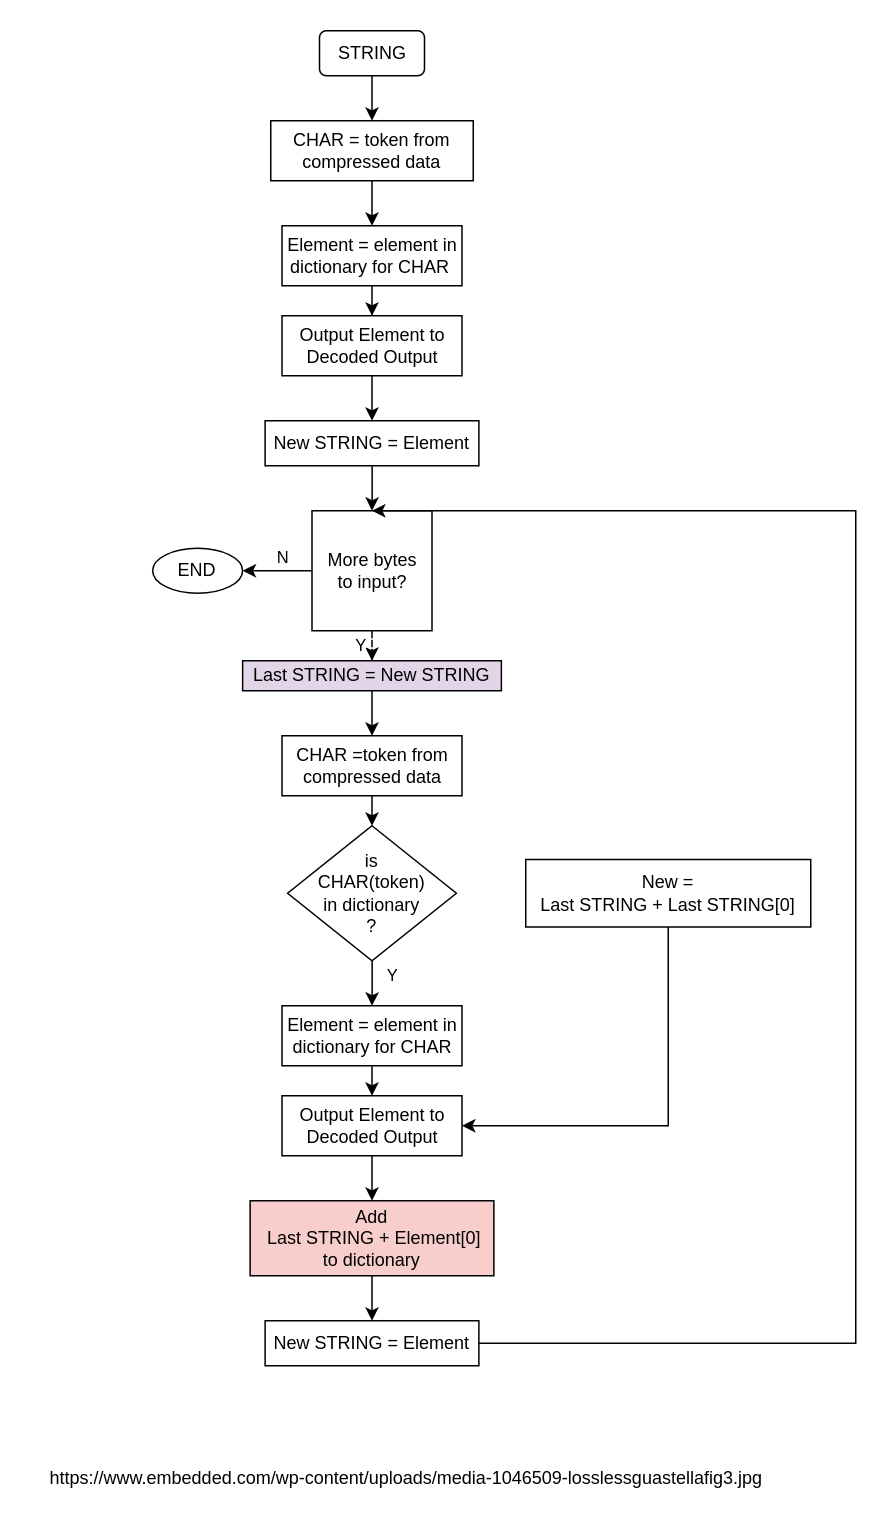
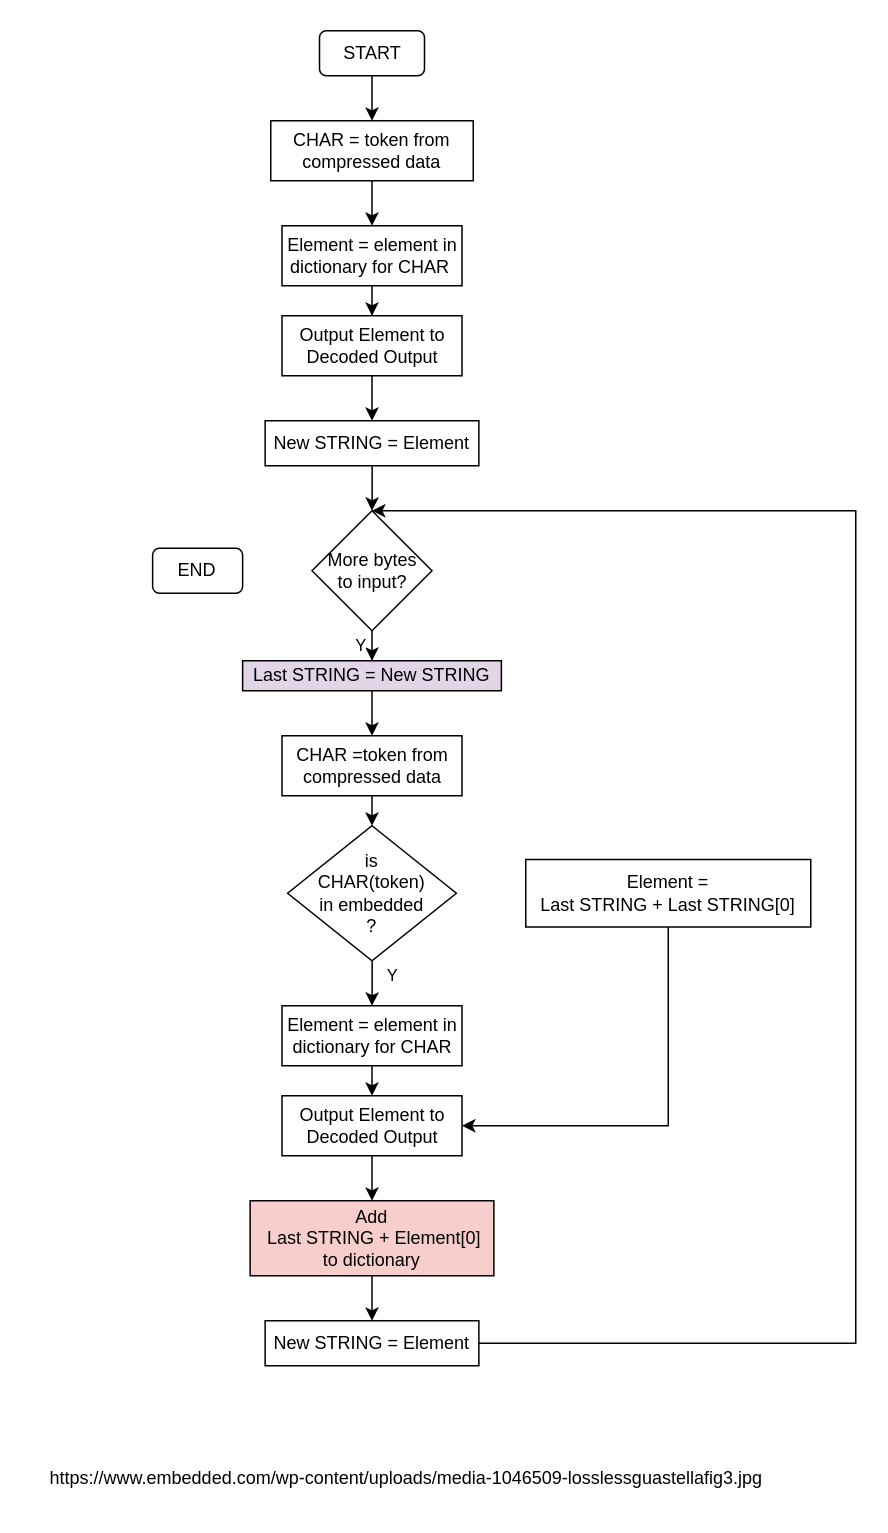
  <mxCell id="0" />
  <mxCell id="1" parent="0" />
  <mxCell id="2" style="edgeStyle=orthogonalEdgeStyle;rounded=0;orthogonalLoop=1;jettySize=auto;html=1;entryX=0.5;entryY=0;entryDx=0;entryDy=0;" edge="1" parent="1" source="3" target="7"><mxGeometry relative="1" as="geometry" /></mxCell>
  <mxCell id="3" value="CHAR = token from compressed data" style="rounded=0;whiteSpace=wrap;html=1;" vertex="1" parent="1"><mxGeometry x="180" y="80" width="135" height="40" as="geometry" /></mxCell>
  <mxCell id="4" style="edgeStyle=orthogonalEdgeStyle;rounded=0;orthogonalLoop=1;jettySize=auto;html=1;entryX=0.5;entryY=0;entryDx=0;entryDy=0;" edge="1" parent="1" source="5" target="3"><mxGeometry relative="1" as="geometry" /></mxCell>
- <mxCell id="5" value="STRING" style="rounded=1;whiteSpace=wrap;html=1;" vertex="1" parent="1"><mxGeometry x="212.5" y="20" width="70" height="30" as="geometry" /></mxCell>
+ <mxCell id="5" value="START" style="rounded=1;whiteSpace=wrap;html=1;" vertex="1" parent="1"><mxGeometry x="212.5" y="20" width="70" height="30" as="geometry" /></mxCell>
  <mxCell id="6" style="edgeStyle=orthogonalEdgeStyle;rounded=0;orthogonalLoop=1;jettySize=auto;html=1;entryX=0.5;entryY=0;entryDx=0;entryDy=0;" edge="1" parent="1" source="7" target="9"><mxGeometry relative="1" as="geometry" /></mxCell>
  <mxCell id="7" value="Element = element in dictionary for CHAR&amp;nbsp;" style="rounded=0;whiteSpace=wrap;html=1;" vertex="1" parent="1"><mxGeometry x="187.5" y="150" width="120" height="40" as="geometry" /></mxCell>
  <mxCell id="8" style="edgeStyle=orthogonalEdgeStyle;rounded=0;orthogonalLoop=1;jettySize=auto;html=1;entryX=0.5;entryY=0;entryDx=0;entryDy=0;" edge="1" parent="1" source="9" target="11"><mxGeometry relative="1" as="geometry" /></mxCell>
  <mxCell id="9" value="Output Element to Decoded Output" style="rounded=0;whiteSpace=wrap;html=1;" vertex="1" parent="1"><mxGeometry x="187.5" y="210" width="120" height="40" as="geometry" /></mxCell>
  <mxCell id="10" value="" style="edgeStyle=orthogonalEdgeStyle;rounded=0;orthogonalLoop=1;jettySize=auto;html=1;" edge="1" parent="1" source="11" target="16"><mxGeometry relative="1" as="geometry" /></mxCell>
  <mxCell id="11" value="New STRING = Element" style="rounded=0;whiteSpace=wrap;html=1;" vertex="1" parent="1"><mxGeometry x="176.25" y="280" width="142.5" height="30" as="geometry" /></mxCell>
- <mxCell id="12" style="edgeStyle=orthogonalEdgeStyle;rounded=0;orthogonalLoop=1;jettySize=auto;html=1;entryX=0.5;entryY=0;entryDx=0;entryDy=0;dashed=1;" edge="1" parent="1" source="16" target="18"><mxGeometry relative="1" as="geometry" /></mxCell>
+ <mxCell id="12" style="edgeStyle=orthogonalEdgeStyle;rounded=0;orthogonalLoop=1;jettySize=auto;html=1;entryX=0.5;entryY=0;entryDx=0;entryDy=0;" edge="1" parent="1" source="16" target="18"><mxGeometry relative="1" as="geometry" /></mxCell>
  <mxCell id="13" value="Y" style="edgeLabel;html=1;align=center;verticalAlign=middle;resizable=0;points=[];" vertex="1" connectable="0" parent="12"><mxGeometry x="0.648" relative="1" as="geometry"><mxPoint x="-8" as="offset" /></mxGeometry></mxCell>
- <mxCell id="14" style="edgeStyle=orthogonalEdgeStyle;rounded=0;orthogonalLoop=1;jettySize=auto;html=1;exitX=0;exitY=0.5;exitDx=0;exitDy=0;entryX=1;entryY=0.5;entryDx=0;entryDy=0;" edge="1" parent="1" source="16" target="31"><mxGeometry relative="1" as="geometry" /></mxCell>
- <mxCell id="15" value="N" style="edgeLabel;html=1;align=center;verticalAlign=middle;resizable=0;points=[];" vertex="1" connectable="0" parent="14"><mxGeometry x="0.116" y="3" relative="1" as="geometry"><mxPoint x="6" y="-13" as="offset" /></mxGeometry></mxCell>
- <mxCell id="16" value="More bytes &lt;br&gt;to input?" style="whiteSpace=wrap;html=1;rounded=0;" vertex="1" parent="1"><mxGeometry x="207.5" y="340" width="80" height="80" as="geometry" /></mxCell>
+ <mxCell id="16" value="More bytes &lt;br&gt;to input?" style="rhombus;whiteSpace=wrap;html=1;" vertex="1" parent="1"><mxGeometry x="207.5" y="340" width="80" height="80" as="geometry" /></mxCell>
  <mxCell id="17" style="edgeStyle=orthogonalEdgeStyle;rounded=0;orthogonalLoop=1;jettySize=auto;html=1;exitX=0.5;exitY=1;exitDx=0;exitDy=0;entryX=0.5;entryY=0;entryDx=0;entryDy=0;" edge="1" parent="1" source="18" target="20"><mxGeometry relative="1" as="geometry" /></mxCell>
  <mxCell id="18" value="Last STRING = New STRING" style="rounded=0;whiteSpace=wrap;html=1;fillColor=#e1d5e7;" vertex="1" parent="1"><mxGeometry x="161.25" y="440" width="172.5" height="20" as="geometry" /></mxCell>
  <mxCell id="19" style="edgeStyle=orthogonalEdgeStyle;rounded=0;orthogonalLoop=1;jettySize=auto;html=1;exitX=0.5;exitY=1;exitDx=0;exitDy=0;" edge="1" parent="1" source="20" target="23"><mxGeometry relative="1" as="geometry" /></mxCell>
  <mxCell id="20" value="CHAR =token from compressed data" style="rounded=0;whiteSpace=wrap;html=1;" vertex="1" parent="1"><mxGeometry x="187.5" y="490" width="120" height="40" as="geometry" /></mxCell>
  <mxCell id="21" style="edgeStyle=orthogonalEdgeStyle;rounded=0;orthogonalLoop=1;jettySize=auto;html=1;entryX=0.5;entryY=0;entryDx=0;entryDy=0;" edge="1" parent="1" source="23" target="26"><mxGeometry relative="1" as="geometry" /></mxCell>
  <mxCell id="22" value="Y" style="edgeLabel;html=1;align=center;verticalAlign=middle;resizable=0;points=[];" vertex="1" connectable="0" parent="21"><mxGeometry x="0.406" y="2" relative="1" as="geometry"><mxPoint x="11" y="-11" as="offset" /></mxGeometry></mxCell>
- <mxCell id="23" value="is&lt;br&gt;CHAR(token)&lt;br&gt;in dictionary&lt;br&gt;?" style="rhombus;whiteSpace=wrap;html=1;" vertex="1" parent="1"><mxGeometry x="191.25" y="550" width="112.5" height="90" as="geometry" /></mxCell>
+ <mxCell id="23" value="is&lt;br&gt;CHAR(token)&lt;br&gt;in embedded&lt;br&gt;?" style="rhombus;whiteSpace=wrap;html=1;" vertex="1" parent="1"><mxGeometry x="191.25" y="550" width="112.5" height="90" as="geometry" /></mxCell>
  <mxCell id="24" value="https://www.embedded.com/wp-content/uploads/media-1046509-losslessguastellafig3.jpg" style="text;html=1;align=center;verticalAlign=middle;resizable=0;points=[];autosize=1;strokeColor=none;fillColor=none;" vertex="1" parent="1"><mxGeometry x="20" y="970" width="500" height="30" as="geometry" /></mxCell>
  <mxCell id="25" style="edgeStyle=orthogonalEdgeStyle;rounded=0;orthogonalLoop=1;jettySize=auto;html=1;exitX=0.5;exitY=1;exitDx=0;exitDy=0;entryX=0.5;entryY=0;entryDx=0;entryDy=0;" edge="1" parent="1" source="26" target="28"><mxGeometry relative="1" as="geometry" /></mxCell>
  <mxCell id="26" value="Element = element in dictionary for CHAR" style="rounded=0;whiteSpace=wrap;html=1;" vertex="1" parent="1"><mxGeometry x="187.5" y="670" width="120" height="40" as="geometry" /></mxCell>
  <mxCell id="27" style="edgeStyle=orthogonalEdgeStyle;rounded=0;orthogonalLoop=1;jettySize=auto;html=1;exitX=0.5;exitY=1;exitDx=0;exitDy=0;entryX=0.5;entryY=0;entryDx=0;entryDy=0;" edge="1" parent="1" source="28" target="30"><mxGeometry relative="1" as="geometry" /></mxCell>
  <mxCell id="28" value="Output Element to Decoded Output" style="rounded=0;whiteSpace=wrap;html=1;" vertex="1" parent="1"><mxGeometry x="187.5" y="730" width="120" height="40" as="geometry" /></mxCell>
  <mxCell id="29" style="edgeStyle=orthogonalEdgeStyle;rounded=0;orthogonalLoop=1;jettySize=auto;html=1;exitX=0.5;exitY=1;exitDx=0;exitDy=0;entryX=0.5;entryY=0;entryDx=0;entryDy=0;" edge="1" parent="1" source="30" target="33"><mxGeometry relative="1" as="geometry" /></mxCell>
  <mxCell id="30" value="Add&lt;br&gt;&amp;nbsp;Last STRING + Element[0]&lt;br&gt;to dictionary" style="rounded=0;whiteSpace=wrap;html=1;fillColor=#f8cecc;" vertex="1" parent="1"><mxGeometry x="166.25" y="800" width="162.5" height="50" as="geometry" /></mxCell>
- <mxCell id="31" value="END" style="ellipse;whiteSpace=wrap;html=1;" vertex="1" parent="1"><mxGeometry x="101.25" y="365" width="60" height="30" as="geometry" /></mxCell>
+ <mxCell id="31" value="END" style="rounded=1;whiteSpace=wrap;html=1;" vertex="1" parent="1"><mxGeometry x="101.25" y="365" width="60" height="30" as="geometry" /></mxCell>
  <mxCell id="32" style="edgeStyle=orthogonalEdgeStyle;rounded=0;orthogonalLoop=1;jettySize=auto;html=1;exitX=1;exitY=0.5;exitDx=0;exitDy=0;entryX=0.5;entryY=0;entryDx=0;entryDy=0;" edge="1" parent="1" source="33" target="16"><mxGeometry relative="1" as="geometry"><mxPoint x="248" y="330" as="targetPoint" /><Array as="points"><mxPoint x="570" y="895" /><mxPoint x="570" y="340" /></Array></mxGeometry></mxCell>
  <mxCell id="33" value="New STRING = Element" style="rounded=0;whiteSpace=wrap;html=1;" vertex="1" parent="1"><mxGeometry x="176.25" y="880" width="142.5" height="30" as="geometry" /></mxCell>
  <mxCell id="34" style="edgeStyle=orthogonalEdgeStyle;rounded=0;orthogonalLoop=1;jettySize=auto;html=1;exitX=0.5;exitY=1;exitDx=0;exitDy=0;entryX=1;entryY=0.5;entryDx=0;entryDy=0;" edge="1" parent="1" source="35" target="28"><mxGeometry relative="1" as="geometry" /></mxCell>
- <mxCell id="35" value="New = &lt;br&gt;Last STRING + Last STRING[0]" style="rounded=0;whiteSpace=wrap;html=1;" vertex="1" parent="1"><mxGeometry x="350" y="572.5" width="190" height="45" as="geometry" /></mxCell>
+ <mxCell id="35" value="Element = &lt;br&gt;Last STRING + Last STRING[0]" style="rounded=0;whiteSpace=wrap;html=1;" vertex="1" parent="1"><mxGeometry x="350" y="572.5" width="190" height="45" as="geometry" /></mxCell>
